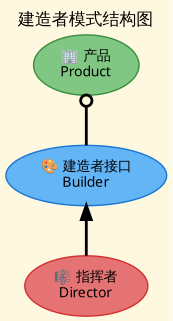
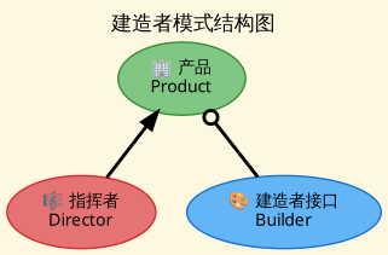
  digraph {
    bgcolor="#fff8e1"
    fontname="Microsoft YaHei"
    fontsize=12
    label="建造者模式结构图"
    labelloc=t
    rankdir=BT
    node [fontname="Microsoft YaHei" fontsize=10 style="filled,rounded"]
    edge [fontname="Microsoft YaHei" fontsize=8 style=bold]
    n1 [color="#d32f2f" fillcolor="#e57373" label="🎼 指挥者\nDirector"]
    n2 [color="#1976d2" fillcolor="#64b5f6" label="🎨 建造者接口\nBuilder"]
    n3 [color="#388e3c" fillcolor="#81c784" label="🏢 产品\nProduct"]
-   n1 -> n2
+   n1 -> n3
    n2 -> n3 [arrowhead=odot]
  }
